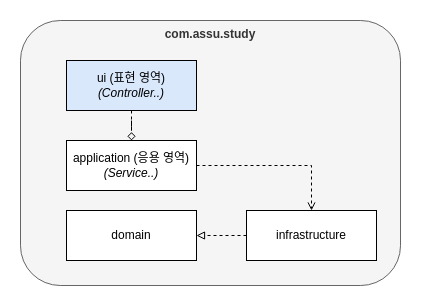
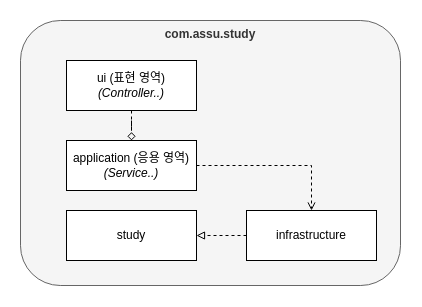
  <mxCell id="0" />
  <mxCell id="1" parent="0" />
  <mxCell id="2" value="com.assu.study" style="rounded=1;whiteSpace=wrap;html=1;verticalAlign=top;fontStyle=1;fillColor=#f5f5f5;fontColor=#333333;strokeColor=#666666;" vertex="1" parent="1"><mxGeometry x="20" y="20" width="380" height="265" as="geometry" /></mxCell>
  <mxCell id="3" style="edgeStyle=orthogonalEdgeStyle;rounded=0;orthogonalLoop=1;jettySize=auto;html=1;entryX=0.5;entryY=0;entryDx=0;entryDy=0;dashed=1;endArrow=diamond;endFill=0;" edge="1" parent="1" source="4" target="6"><mxGeometry relative="1" as="geometry" /></mxCell>
- <mxCell id="4" value="ui (표현 영역)&lt;br&gt;&lt;i&gt;(Controller..)&lt;/i&gt;" style="rounded=0;whiteSpace=wrap;html=1;fillColor=#dae8fc;" vertex="1" parent="1"><mxGeometry x="66" y="60" width="130" height="50" as="geometry" /></mxCell>
+ <mxCell id="4" value="ui (표현 영역)&lt;br&gt;&lt;i&gt;(Controller..)&lt;/i&gt;" style="rounded=0;whiteSpace=wrap;html=1;" vertex="1" parent="1"><mxGeometry x="66" y="60" width="130" height="50" as="geometry" /></mxCell>
  <mxCell id="5" style="edgeStyle=orthogonalEdgeStyle;rounded=0;orthogonalLoop=1;jettySize=auto;html=1;dashed=1;endArrow=open;endFill=0;" edge="1" parent="1" source="6" target="9"><mxGeometry relative="1" as="geometry" /></mxCell>
  <mxCell id="6" value="application (응용 영역)&lt;div&gt;&lt;i&gt;(Service..)&lt;/i&gt;&lt;/div&gt;" style="rounded=0;whiteSpace=wrap;html=1;" vertex="1" parent="1"><mxGeometry x="66" y="140" width="130" height="50" as="geometry" /></mxCell>
- <mxCell id="7" value="domain" style="rounded=0;whiteSpace=wrap;html=1;" vertex="1" parent="1"><mxGeometry x="66" y="210" width="130" height="50" as="geometry" /></mxCell>
+ <mxCell id="7" value="study" style="rounded=0;whiteSpace=wrap;html=1;" vertex="1" parent="1"><mxGeometry x="66" y="210" width="130" height="50" as="geometry" /></mxCell>
  <mxCell id="8" style="edgeStyle=orthogonalEdgeStyle;rounded=0;orthogonalLoop=1;jettySize=auto;html=1;entryX=1;entryY=0.5;entryDx=0;entryDy=0;dashed=1;endArrow=block;endFill=0;" edge="1" parent="1" source="9" target="7"><mxGeometry relative="1" as="geometry" /></mxCell>
  <mxCell id="9" value="infrastructure" style="rounded=0;whiteSpace=wrap;html=1;" vertex="1" parent="1"><mxGeometry x="246" y="210" width="130" height="50" as="geometry" /></mxCell>
